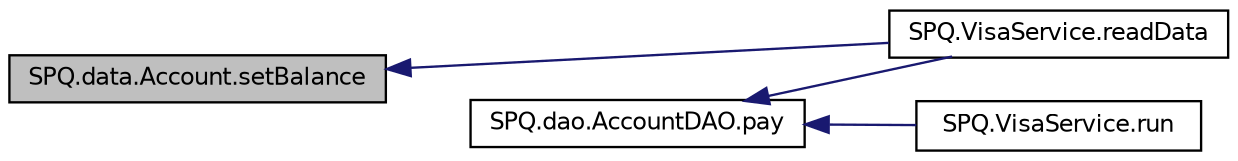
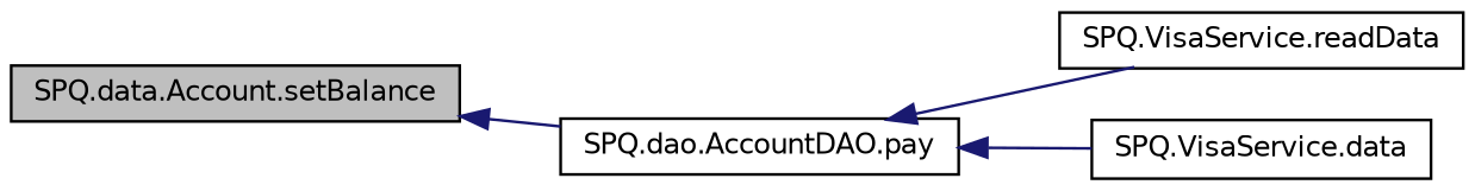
  digraph {
    rankdir=LR
    node [color=black fillcolor=white fontname=Helvetica fontsize=10 shape=record style=filled]
    edge [color=midnightblue dir=back fontname=Helvetica fontsize=10 labelfontname=Helvetica labelfontsize=10 style=solid]
    n1 [fillcolor=grey75 fontcolor=black height=0.2 label="SPQ.data.Account.setBalance" width=0.4]
    n2 [height=0.2 label="SPQ.dao.AccountDAO.pay" width=0.4]
    n3 [height=0.2 label="SPQ.VisaService.readData" width=0.4]
-   n4 [height=0.2 label="SPQ.VisaService.run" width=0.4]
-   n1 -> n3
+   n4 [height=0.2 label="SPQ.VisaService.data" width=0.4]
+   n1 -> n2
    n2 -> n3
    n2 -> n4
  }
